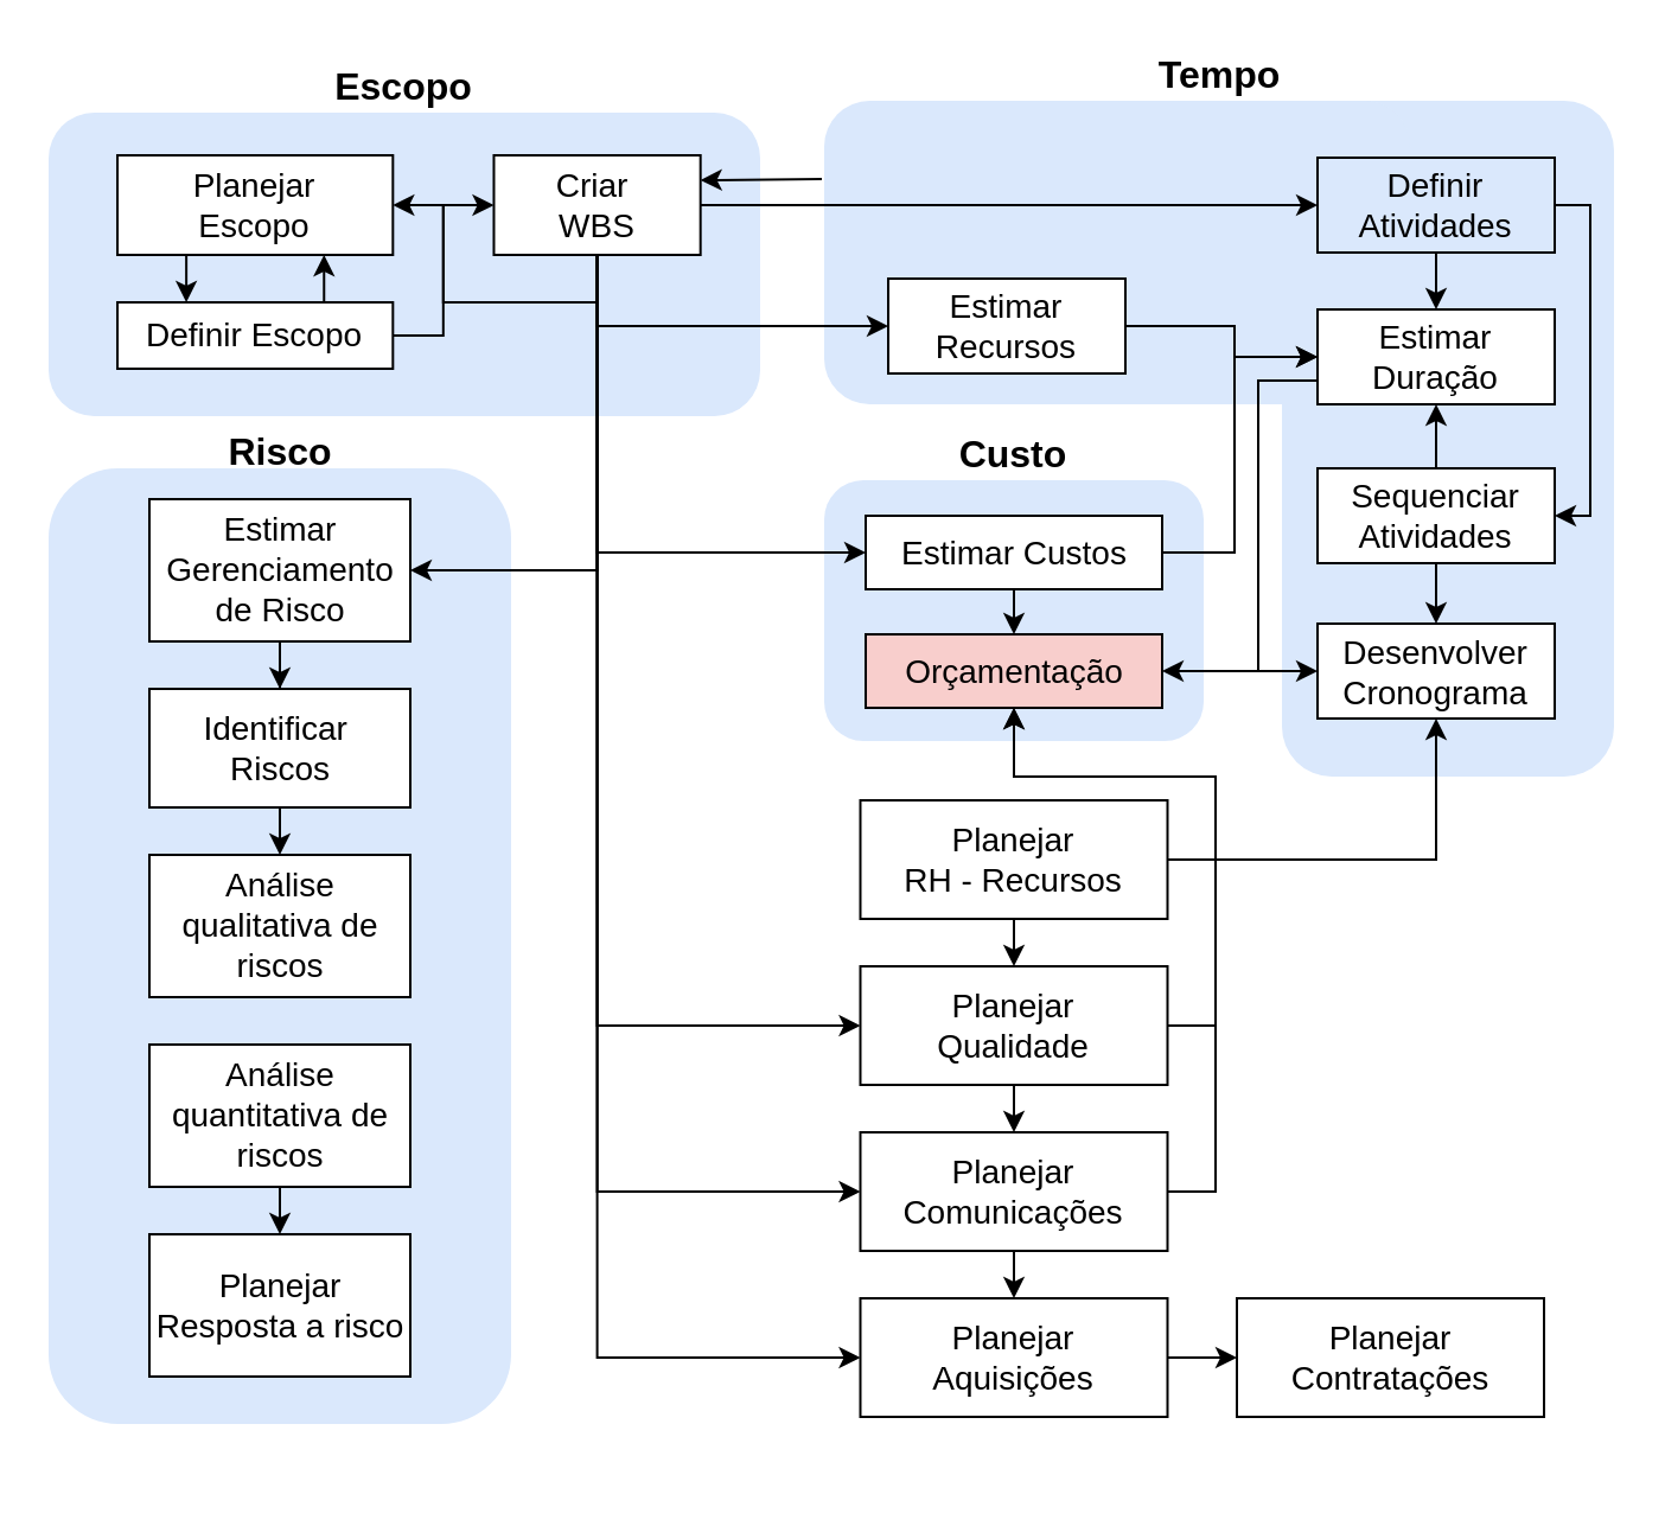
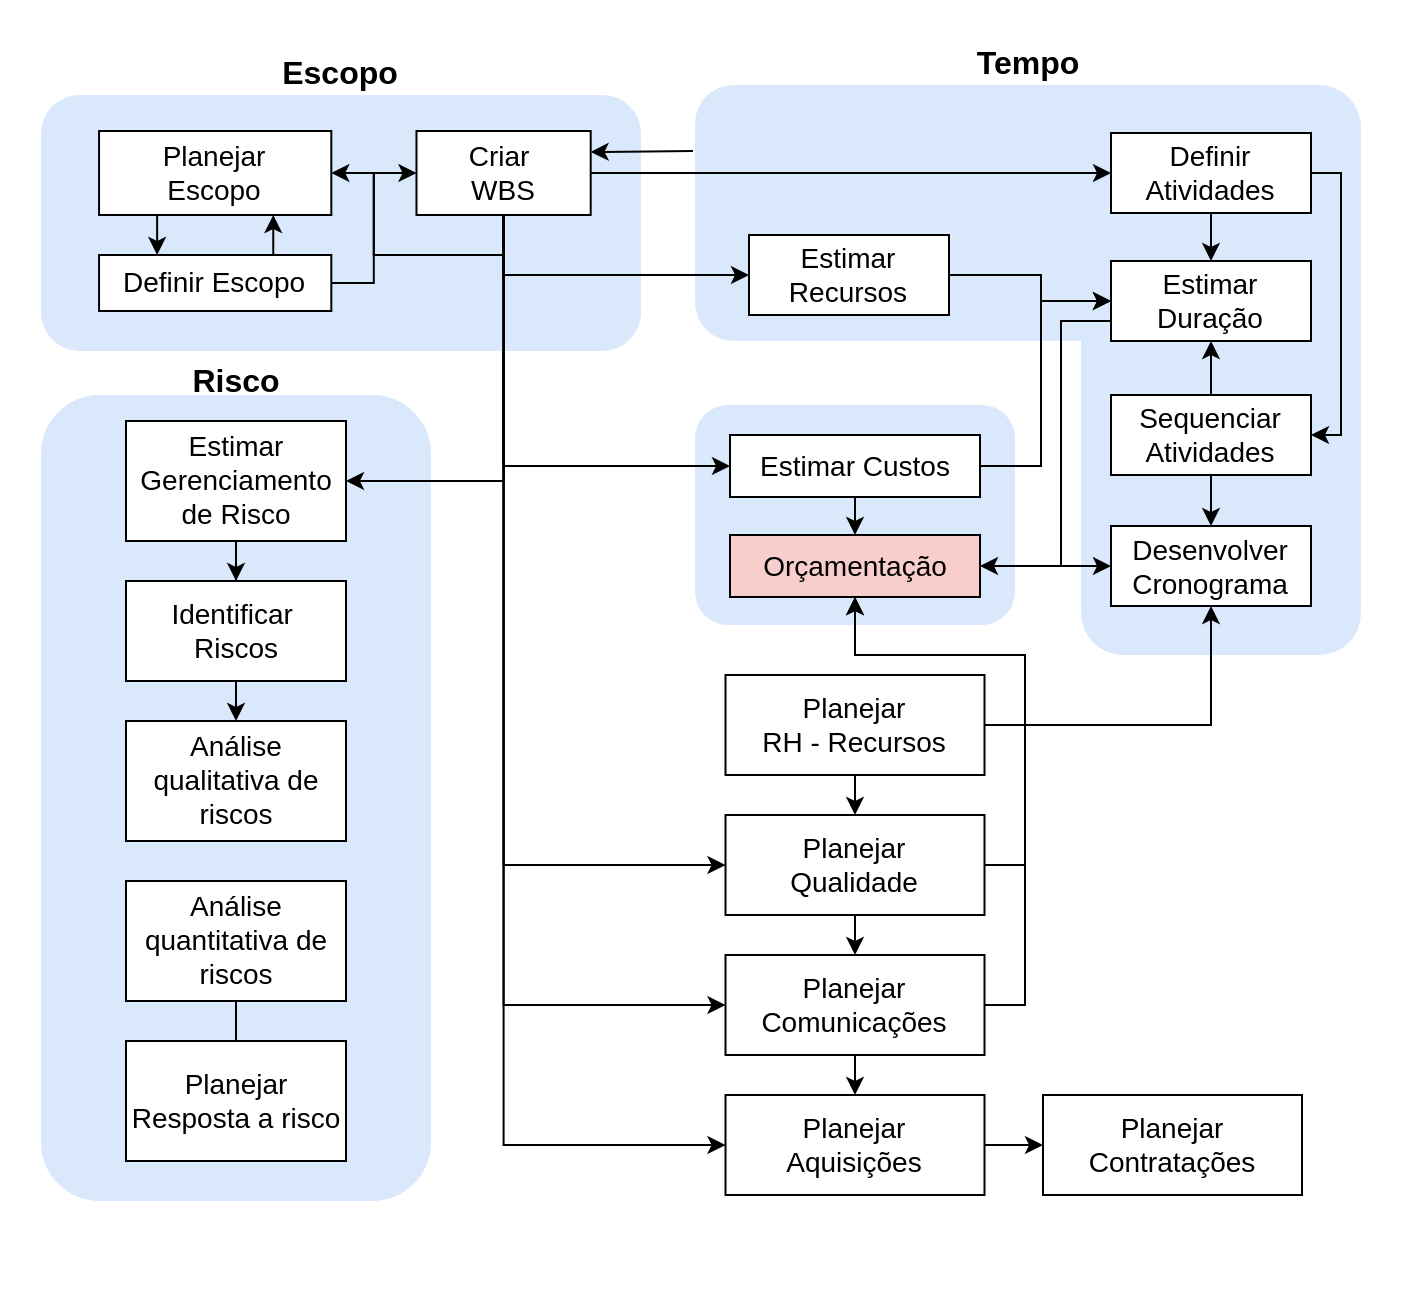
  <mxCell id="0" />
  <mxCell id="1" parent="0" />
  <mxCell id="2" value="" style="rounded=1;whiteSpace=wrap;html=1;fillColor=#dae8fc;strokeColor=none;" vertex="1" parent="1"><mxGeometry x="347" y="202" width="160" height="110" as="geometry" /></mxCell>
  <mxCell id="3" value="" style="group;strokeColor=none;" vertex="1" connectable="0" parent="1"><mxGeometry x="20" y="25" width="300" height="162" as="geometry" /></mxCell>
  <mxCell id="4" value="" style="rounded=1;whiteSpace=wrap;html=1;fillColor=#dae8fc;strokeColor=none;" vertex="1" parent="3"><mxGeometry y="22" width="300" height="128" as="geometry" /></mxCell>
  <mxCell id="5" style="edgeStyle=orthogonalEdgeStyle;rounded=0;orthogonalLoop=1;jettySize=auto;html=1;exitX=0.25;exitY=1;exitDx=0;exitDy=0;entryX=0.25;entryY=0;entryDx=0;entryDy=0;" edge="1" parent="3" source="6" target="9"><mxGeometry relative="1" as="geometry" /></mxCell>
  <mxCell id="6" value="&lt;font style=&quot;font-size: 14px;&quot;&gt;Planejar&lt;/font&gt;&lt;div style=&quot;font-size: 14px;&quot;&gt;&lt;font style=&quot;font-size: 14px;&quot;&gt;Escopo&lt;/font&gt;&lt;/div&gt;" style="rounded=0;whiteSpace=wrap;html=1;" vertex="1" parent="3"><mxGeometry x="29.032" y="40" width="116.129" height="42" as="geometry" /></mxCell>
  <mxCell id="7" style="edgeStyle=orthogonalEdgeStyle;rounded=0;orthogonalLoop=1;jettySize=auto;html=1;exitX=0.75;exitY=0;exitDx=0;exitDy=0;entryX=0.75;entryY=1;entryDx=0;entryDy=0;" edge="1" parent="3" source="9" target="6"><mxGeometry relative="1" as="geometry" /></mxCell>
  <mxCell id="8" style="edgeStyle=orthogonalEdgeStyle;rounded=0;orthogonalLoop=1;jettySize=auto;html=1;exitX=1;exitY=0.5;exitDx=0;exitDy=0;entryX=0;entryY=0.5;entryDx=0;entryDy=0;" edge="1" parent="3" source="9" target="10"><mxGeometry relative="1" as="geometry" /></mxCell>
  <mxCell id="9" value="&lt;span style=&quot;font-size: 14px;&quot;&gt;Definir Escopo&lt;/span&gt;" style="rounded=0;whiteSpace=wrap;html=1;" vertex="1" parent="3"><mxGeometry x="29.032" y="102" width="116.129" height="28" as="geometry" /></mxCell>
  <mxCell id="10" value="&lt;span style=&quot;font-size: 14px;&quot;&gt;Criar&amp;nbsp;&lt;/span&gt;&lt;div&gt;&lt;span style=&quot;font-size: 14px;&quot;&gt;WBS&lt;/span&gt;&lt;/div&gt;" style="rounded=0;whiteSpace=wrap;html=1;" vertex="1" parent="3"><mxGeometry x="187.742" y="40" width="87.097" height="42" as="geometry" /></mxCell>
  <mxCell id="11" value="&lt;b&gt;&lt;font style=&quot;font-size: 16px;&quot;&gt;Escopo&lt;/font&gt;&lt;/b&gt;" style="text;html=1;align=center;verticalAlign=middle;whiteSpace=wrap;rounded=0;" vertex="1" parent="3"><mxGeometry x="120.968" width="58.065" height="22" as="geometry" /></mxCell>
  <mxCell id="12" value="" style="rounded=1;whiteSpace=wrap;html=1;fillColor=#dae8fc;strokeColor=none;" vertex="1" parent="1"><mxGeometry x="540" y="42" width="140" height="285" as="geometry" /></mxCell>
  <mxCell id="13" value="" style="rounded=1;whiteSpace=wrap;html=1;fillColor=#dae8fc;strokeColor=none;" vertex="1" parent="1"><mxGeometry x="347" y="42" width="247" height="128" as="geometry" /></mxCell>
  <mxCell id="14" value="" style="group" vertex="1" connectable="0" parent="1"><mxGeometry x="20" y="180" width="195" height="447" as="geometry" /></mxCell>
  <mxCell id="15" value="&lt;b&gt;&lt;font style=&quot;font-size: 16px;&quot;&gt;Risco&lt;/font&gt;&lt;/b&gt;" style="text;html=1;align=center;verticalAlign=middle;whiteSpace=wrap;rounded=0;" vertex="1" parent="14"><mxGeometry x="67.5" width="60" height="20" as="geometry" /></mxCell>
  <mxCell id="16" value="" style="rounded=1;whiteSpace=wrap;html=1;fillColor=#dae8fc;strokeColor=none;" vertex="1" parent="14"><mxGeometry y="17" width="195" height="403" as="geometry" /></mxCell>
  <mxCell id="17" style="edgeStyle=orthogonalEdgeStyle;rounded=0;orthogonalLoop=1;jettySize=auto;html=1;exitX=0.5;exitY=1;exitDx=0;exitDy=0;" edge="1" parent="14" source="18" target="20"><mxGeometry relative="1" as="geometry" /></mxCell>
  <mxCell id="18" value="&lt;span style=&quot;font-size: 14px;&quot;&gt;Estimar Gerenciamento de Risco&lt;/span&gt;" style="rounded=0;whiteSpace=wrap;html=1;" vertex="1" parent="14"><mxGeometry x="42.5" y="30" width="110" height="60" as="geometry" /></mxCell>
  <mxCell id="19" style="edgeStyle=orthogonalEdgeStyle;rounded=0;orthogonalLoop=1;jettySize=auto;html=1;exitX=0.5;exitY=1;exitDx=0;exitDy=0;entryX=0.5;entryY=0;entryDx=0;entryDy=0;" edge="1" parent="14" source="20" target="21"><mxGeometry relative="1" as="geometry" /></mxCell>
  <mxCell id="20" value="&lt;span style=&quot;font-size: 14px;&quot;&gt;Identificar&amp;nbsp;&lt;/span&gt;&lt;div&gt;&lt;span style=&quot;font-size: 14px;&quot;&gt;Riscos&lt;/span&gt;&lt;/div&gt;" style="rounded=0;whiteSpace=wrap;html=1;" vertex="1" parent="14"><mxGeometry x="42.5" y="110" width="110" height="50" as="geometry" /></mxCell>
  <mxCell id="21" value="&lt;font style=&quot;font-size: 14px;&quot;&gt;Análise &lt;br&gt;qualitativa de &lt;br&gt;riscos&lt;/font&gt;" style="rounded=0;whiteSpace=wrap;html=1;" vertex="1" parent="14"><mxGeometry x="42.5" y="180" width="110" height="60" as="geometry" /></mxCell>
- <mxCell id="22" style="edgeStyle=orthogonalEdgeStyle;rounded=0;orthogonalLoop=1;jettySize=auto;html=1;exitX=0.5;exitY=1;exitDx=0;exitDy=0;entryX=0.5;entryY=0;entryDx=0;entryDy=0;" edge="1" parent="14" source="23" target="24"><mxGeometry relative="1" as="geometry" /></mxCell>
+ <mxCell id="22" style="edgeStyle=orthogonalEdgeStyle;rounded=0;orthogonalLoop=1;jettySize=auto;html=1;exitX=0.5;exitY=1;exitDx=0;exitDy=0;entryX=0.5;entryY=0;entryDx=0;entryDy=0;endArrow=none;" edge="1" parent="14" source="23" target="24"><mxGeometry relative="1" as="geometry" /></mxCell>
  <mxCell id="23" value="&lt;font style=&quot;font-size: 14px;&quot;&gt;Análise &lt;br&gt;quantitativa de &lt;br&gt;riscos&lt;/font&gt;" style="rounded=0;whiteSpace=wrap;html=1;" vertex="1" parent="14"><mxGeometry x="42.5" y="260" width="110" height="60" as="geometry" /></mxCell>
  <mxCell id="24" value="&lt;span style=&quot;font-size: 14px;&quot;&gt;Planejar Resposta a risco&lt;/span&gt;" style="rounded=0;whiteSpace=wrap;html=1;" vertex="1" parent="14"><mxGeometry x="42.5" y="340" width="110" height="60" as="geometry" /></mxCell>
  <mxCell id="25" style="edgeStyle=orthogonalEdgeStyle;rounded=0;orthogonalLoop=1;jettySize=auto;html=1;exitX=1;exitY=0.5;exitDx=0;exitDy=0;entryX=0;entryY=0.5;entryDx=0;entryDy=0;" edge="1" parent="1" source="26" target="32"><mxGeometry relative="1" as="geometry"><Array as="points"><mxPoint x="520" y="137" /><mxPoint x="520" y="150" /></Array></mxGeometry></mxCell>
  <mxCell id="26" value="&lt;span style=&quot;font-size: 14px;&quot;&gt;Estimar&lt;/span&gt;&lt;div&gt;&lt;span style=&quot;font-size: 14px;&quot;&gt;Recursos&lt;/span&gt;&lt;/div&gt;" style="rounded=0;whiteSpace=wrap;html=1;" vertex="1" parent="1"><mxGeometry x="374" y="117" width="100" height="40" as="geometry" /></mxCell>
  <mxCell id="27" style="edgeStyle=orthogonalEdgeStyle;rounded=0;orthogonalLoop=1;jettySize=auto;html=1;exitX=1;exitY=0.5;exitDx=0;exitDy=0;entryX=1;entryY=0.5;entryDx=0;entryDy=0;" edge="1" parent="1" source="29" target="41"><mxGeometry relative="1" as="geometry"><Array as="points"><mxPoint x="670" y="86" /><mxPoint x="670" y="217" /></Array></mxGeometry></mxCell>
  <mxCell id="28" style="edgeStyle=orthogonalEdgeStyle;rounded=0;orthogonalLoop=1;jettySize=auto;html=1;exitX=0.5;exitY=1;exitDx=0;exitDy=0;" edge="1" parent="1" source="29" target="32"><mxGeometry relative="1" as="geometry" /></mxCell>
- <mxCell id="29" value="&lt;span style=&quot;font-size: 14px;&quot;&gt;Definir&lt;/span&gt;&lt;div&gt;&lt;span style=&quot;font-size: 14px;&quot;&gt;Atividades&lt;/span&gt;&lt;/div&gt;" style="rounded=0;whiteSpace=wrap;html=1;fillColor=#dae8fc;" vertex="1" parent="1"><mxGeometry x="555" y="66" width="100" height="40" as="geometry" /></mxCell>
+ <mxCell id="29" value="&lt;span style=&quot;font-size: 14px;&quot;&gt;Definir&lt;/span&gt;&lt;div&gt;&lt;span style=&quot;font-size: 14px;&quot;&gt;Atividades&lt;/span&gt;&lt;/div&gt;" style="rounded=0;whiteSpace=wrap;html=1;" vertex="1" parent="1"><mxGeometry x="555" y="66" width="100" height="40" as="geometry" /></mxCell>
  <mxCell id="30" style="edgeStyle=orthogonalEdgeStyle;rounded=0;orthogonalLoop=1;jettySize=auto;html=1;exitX=0;exitY=0.75;exitDx=0;exitDy=0;entryX=0;entryY=0.5;entryDx=0;entryDy=0;" edge="1" parent="1" source="32" target="42"><mxGeometry relative="1" as="geometry"><Array as="points"><mxPoint x="530" y="160" /><mxPoint x="530" y="282" /></Array></mxGeometry></mxCell>
  <mxCell id="31" style="edgeStyle=orthogonalEdgeStyle;rounded=0;orthogonalLoop=1;jettySize=auto;html=1;exitX=0;exitY=0.75;exitDx=0;exitDy=0;entryX=1;entryY=0.5;entryDx=0;entryDy=0;" edge="1" parent="1" source="32" target="36"><mxGeometry relative="1" as="geometry"><Array as="points"><mxPoint x="530" y="160" /><mxPoint x="530" y="282" /></Array></mxGeometry></mxCell>
  <mxCell id="32" value="&lt;span style=&quot;font-size: 14px;&quot;&gt;Estimar Duração&lt;/span&gt;" style="rounded=0;whiteSpace=wrap;html=1;" vertex="1" parent="1"><mxGeometry x="555" y="130" width="100" height="40" as="geometry" /></mxCell>
  <mxCell id="33" style="edgeStyle=orthogonalEdgeStyle;rounded=0;orthogonalLoop=1;jettySize=auto;html=1;exitX=0.5;exitY=1;exitDx=0;exitDy=0;entryX=0.5;entryY=0;entryDx=0;entryDy=0;" edge="1" parent="1" source="35" target="36"><mxGeometry relative="1" as="geometry" /></mxCell>
  <mxCell id="34" style="edgeStyle=orthogonalEdgeStyle;rounded=0;orthogonalLoop=1;jettySize=auto;html=1;exitX=1;exitY=0.5;exitDx=0;exitDy=0;entryX=0;entryY=0.5;entryDx=0;entryDy=0;" edge="1" parent="1" source="35" target="32"><mxGeometry relative="1" as="geometry"><Array as="points"><mxPoint x="520" y="233" /><mxPoint x="520" y="150" /></Array></mxGeometry></mxCell>
  <mxCell id="35" value="&lt;span style=&quot;font-size: 14px;&quot;&gt;Estimar Custos&lt;/span&gt;" style="rounded=0;whiteSpace=wrap;html=1;" vertex="1" parent="1"><mxGeometry x="364.5" y="217" width="125" height="31" as="geometry" /></mxCell>
  <mxCell id="36" value="&lt;span style=&quot;font-size: 14px;&quot;&gt;Orçamentação&lt;/span&gt;" style="rounded=0;whiteSpace=wrap;html=1;fillColor=#f8cecc;" vertex="1" parent="1"><mxGeometry x="364.5" y="267" width="125" height="31" as="geometry" /></mxCell>
  <mxCell id="37" value="&lt;b&gt;&lt;font style=&quot;font-size: 16px;&quot;&gt;Tempo&lt;/font&gt;&lt;/b&gt;" style="text;html=1;align=center;verticalAlign=middle;whiteSpace=wrap;rounded=0;" vertex="1" parent="1"><mxGeometry x="484" y="20" width="60" height="22" as="geometry" /></mxCell>
- <mxCell id="38" value="&lt;b&gt;&lt;font style=&quot;font-size: 16px;&quot;&gt;Custo&lt;/font&gt;&lt;/b&gt;" style="text;html=1;align=center;verticalAlign=middle;whiteSpace=wrap;rounded=0;" vertex="1" parent="1"><mxGeometry x="397" y="180" width="60" height="22" as="geometry" /></mxCell>
  <mxCell id="39" style="edgeStyle=orthogonalEdgeStyle;rounded=0;orthogonalLoop=1;jettySize=auto;html=1;exitX=0.5;exitY=0;exitDx=0;exitDy=0;" edge="1" parent="1" source="41" target="32"><mxGeometry relative="1" as="geometry" /></mxCell>
  <mxCell id="40" style="edgeStyle=orthogonalEdgeStyle;rounded=0;orthogonalLoop=1;jettySize=auto;html=1;exitX=0.5;exitY=1;exitDx=0;exitDy=0;" edge="1" parent="1" source="41" target="42"><mxGeometry relative="1" as="geometry" /></mxCell>
  <mxCell id="41" value="&lt;span style=&quot;font-size: 14px;&quot;&gt;Sequenciar&lt;/span&gt;&lt;div&gt;&lt;span style=&quot;font-size: 14px;&quot;&gt;Atividades&lt;/span&gt;&lt;/div&gt;" style="rounded=0;whiteSpace=wrap;html=1;" vertex="1" parent="1"><mxGeometry x="555" y="197" width="100" height="40" as="geometry" /></mxCell>
  <mxCell id="42" value="&lt;font style=&quot;font-size: 14px;&quot;&gt;Desenvolver&lt;/font&gt;&lt;div style=&quot;font-size: 14px;&quot;&gt;&lt;font style=&quot;font-size: 14px;&quot;&gt;Cronograma&lt;/font&gt;&lt;/div&gt;" style="rounded=0;whiteSpace=wrap;html=1;" vertex="1" parent="1"><mxGeometry x="555" y="262.5" width="100" height="40" as="geometry" /></mxCell>
  <mxCell id="43" style="edgeStyle=orthogonalEdgeStyle;rounded=0;orthogonalLoop=1;jettySize=auto;html=1;exitX=1;exitY=0.5;exitDx=0;exitDy=0;" edge="1" parent="1" source="10" target="29"><mxGeometry relative="1" as="geometry" /></mxCell>
  <mxCell id="44" value="" style="endArrow=classic;html=1;rounded=0;entryX=1;entryY=0.25;entryDx=0;entryDy=0;" edge="1" parent="1" target="10"><mxGeometry width="50" height="50" relative="1" as="geometry"><mxPoint x="346" y="75" as="sourcePoint" /><mxPoint x="390" y="67" as="targetPoint" /></mxGeometry></mxCell>
  <mxCell id="45" style="edgeStyle=orthogonalEdgeStyle;rounded=0;orthogonalLoop=1;jettySize=auto;html=1;exitX=0.5;exitY=1;exitDx=0;exitDy=0;entryX=0.5;entryY=0;entryDx=0;entryDy=0;" edge="1" parent="1" source="47" target="50"><mxGeometry relative="1" as="geometry" /></mxCell>
  <mxCell id="46" style="edgeStyle=orthogonalEdgeStyle;rounded=0;orthogonalLoop=1;jettySize=auto;html=1;exitX=1;exitY=0.5;exitDx=0;exitDy=0;" edge="1" parent="1" source="47" target="36"><mxGeometry relative="1" as="geometry"><Array as="points"><mxPoint x="512" y="432" /><mxPoint x="512" y="327" /><mxPoint x="427" y="327" /></Array></mxGeometry></mxCell>
  <mxCell id="47" value="&lt;font style=&quot;font-size: 14px;&quot;&gt;Planejar&lt;/font&gt;&lt;div&gt;&lt;span style=&quot;font-size: 14px; background-color: initial;&quot;&gt;Qualidade&lt;/span&gt;&lt;/div&gt;" style="rounded=0;whiteSpace=wrap;html=1;" vertex="1" parent="1"><mxGeometry x="362.25" y="407" width="129.5" height="50" as="geometry" /></mxCell>
  <mxCell id="48" style="edgeStyle=orthogonalEdgeStyle;rounded=0;orthogonalLoop=1;jettySize=auto;html=1;exitX=0.5;exitY=1;exitDx=0;exitDy=0;entryX=0.5;entryY=0;entryDx=0;entryDy=0;" edge="1" parent="1" source="50" target="52"><mxGeometry relative="1" as="geometry" /></mxCell>
  <mxCell id="49" style="edgeStyle=orthogonalEdgeStyle;rounded=0;orthogonalLoop=1;jettySize=auto;html=1;exitX=1;exitY=0.5;exitDx=0;exitDy=0;entryX=0.5;entryY=1;entryDx=0;entryDy=0;" edge="1" parent="1" source="50" target="36"><mxGeometry relative="1" as="geometry"><Array as="points"><mxPoint x="512" y="502" /><mxPoint x="512" y="327" /><mxPoint x="427" y="327" /></Array></mxGeometry></mxCell>
  <mxCell id="50" value="&lt;font style=&quot;font-size: 14px;&quot;&gt;Planejar&lt;/font&gt;&lt;div&gt;&lt;span style=&quot;font-size: 14px; background-color: initial;&quot;&gt;Comunicações&lt;/span&gt;&lt;/div&gt;" style="rounded=0;whiteSpace=wrap;html=1;" vertex="1" parent="1"><mxGeometry x="362.25" y="477" width="129.5" height="50" as="geometry" /></mxCell>
  <mxCell id="51" style="edgeStyle=orthogonalEdgeStyle;rounded=0;orthogonalLoop=1;jettySize=auto;html=1;exitX=1;exitY=0.5;exitDx=0;exitDy=0;entryX=0;entryY=0.5;entryDx=0;entryDy=0;" edge="1" parent="1" source="52" target="63"><mxGeometry relative="1" as="geometry" /></mxCell>
  <mxCell id="52" value="&lt;font style=&quot;font-size: 14px;&quot;&gt;Planejar&lt;/font&gt;&lt;div&gt;&lt;span style=&quot;font-size: 14px; background-color: initial;&quot;&gt;Aquisições&lt;/span&gt;&lt;/div&gt;" style="rounded=0;whiteSpace=wrap;html=1;" vertex="1" parent="1"><mxGeometry x="362.25" y="547" width="129.5" height="50" as="geometry" /></mxCell>
  <mxCell id="53" style="edgeStyle=orthogonalEdgeStyle;rounded=0;orthogonalLoop=1;jettySize=auto;html=1;exitX=0.5;exitY=1;exitDx=0;exitDy=0;entryX=0;entryY=0.5;entryDx=0;entryDy=0;" edge="1" parent="1" source="10" target="52"><mxGeometry relative="1" as="geometry"><mxPoint x="251.621" y="537.69" as="targetPoint" /></mxGeometry></mxCell>
  <mxCell id="54" style="edgeStyle=orthogonalEdgeStyle;rounded=0;orthogonalLoop=1;jettySize=auto;html=1;exitX=0.5;exitY=1;exitDx=0;exitDy=0;entryX=1;entryY=0.5;entryDx=0;entryDy=0;" edge="1" parent="1" source="10" target="18"><mxGeometry relative="1" as="geometry" /></mxCell>
  <mxCell id="55" style="edgeStyle=orthogonalEdgeStyle;rounded=0;orthogonalLoop=1;jettySize=auto;html=1;exitX=0.5;exitY=1;exitDx=0;exitDy=0;entryX=0;entryY=0.5;entryDx=0;entryDy=0;" edge="1" parent="1" source="10" target="26"><mxGeometry relative="1" as="geometry" /></mxCell>
  <mxCell id="56" style="edgeStyle=orthogonalEdgeStyle;rounded=0;orthogonalLoop=1;jettySize=auto;html=1;exitX=0.5;exitY=1;exitDx=0;exitDy=0;entryX=0;entryY=0.5;entryDx=0;entryDy=0;" edge="1" parent="1" source="10" target="35"><mxGeometry relative="1" as="geometry" /></mxCell>
  <mxCell id="57" style="edgeStyle=orthogonalEdgeStyle;rounded=0;orthogonalLoop=1;jettySize=auto;html=1;exitX=0.5;exitY=1;exitDx=0;exitDy=0;" edge="1" parent="1" source="10" target="6"><mxGeometry relative="1" as="geometry" /></mxCell>
  <mxCell id="58" style="edgeStyle=orthogonalEdgeStyle;rounded=0;orthogonalLoop=1;jettySize=auto;html=1;exitX=0.5;exitY=1;exitDx=0;exitDy=0;entryX=0;entryY=0.5;entryDx=0;entryDy=0;" edge="1" parent="1" source="10" target="47"><mxGeometry relative="1" as="geometry" /></mxCell>
  <mxCell id="59" style="edgeStyle=orthogonalEdgeStyle;rounded=0;orthogonalLoop=1;jettySize=auto;html=1;exitX=0.5;exitY=1;exitDx=0;exitDy=0;entryX=0;entryY=0.5;entryDx=0;entryDy=0;" edge="1" parent="1" source="10" target="50"><mxGeometry relative="1" as="geometry" /></mxCell>
  <mxCell id="60" style="edgeStyle=orthogonalEdgeStyle;rounded=0;orthogonalLoop=1;jettySize=auto;html=1;exitX=0.5;exitY=1;exitDx=0;exitDy=0;entryX=0.5;entryY=0;entryDx=0;entryDy=0;" edge="1" parent="1" source="62" target="47"><mxGeometry relative="1" as="geometry" /></mxCell>
  <mxCell id="61" style="edgeStyle=orthogonalEdgeStyle;rounded=0;orthogonalLoop=1;jettySize=auto;html=1;exitX=1;exitY=0.5;exitDx=0;exitDy=0;" edge="1" parent="1" source="62" target="42"><mxGeometry relative="1" as="geometry" /></mxCell>
  <mxCell id="62" value="&lt;font style=&quot;font-size: 14px;&quot;&gt;Planejar&lt;/font&gt;&lt;div&gt;&lt;span style=&quot;font-size: 14px; background-color: initial;&quot;&gt;RH - Recursos&lt;/span&gt;&lt;/div&gt;" style="rounded=0;whiteSpace=wrap;html=1;" vertex="1" parent="1"><mxGeometry x="362.25" y="337" width="129.5" height="50" as="geometry" /></mxCell>
  <mxCell id="63" value="&lt;font style=&quot;font-size: 14px;&quot;&gt;Planejar&lt;/font&gt;&lt;div&gt;&lt;span style=&quot;font-size: 14px; background-color: initial;&quot;&gt;Contrata&lt;/span&gt;&lt;span style=&quot;font-size: 14px; background-color: initial;&quot;&gt;ções&lt;/span&gt;&lt;/div&gt;" style="rounded=0;whiteSpace=wrap;html=1;" vertex="1" parent="1"><mxGeometry x="521" y="547" width="129.5" height="50" as="geometry" /></mxCell>
